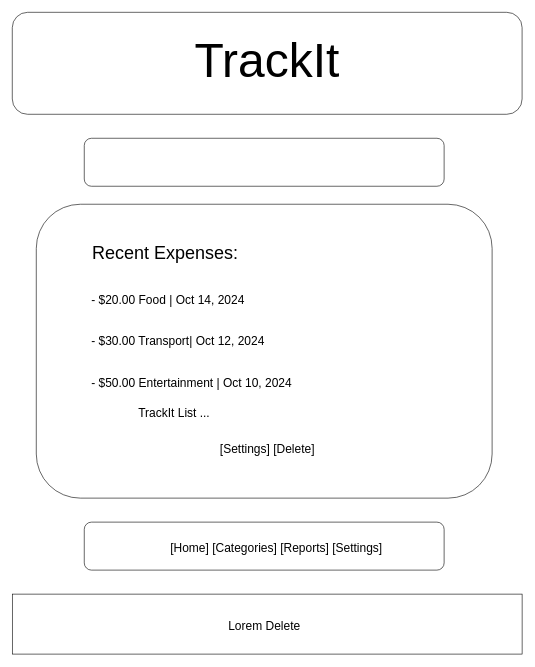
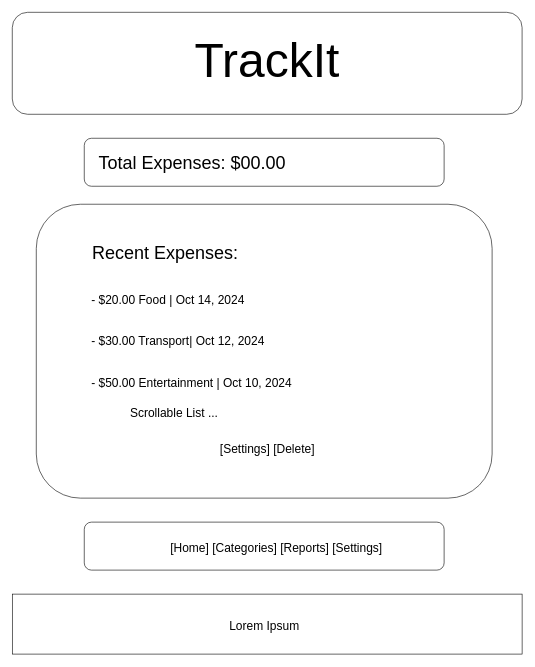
  <mxCell id="0" />
  <mxCell id="1" parent="0" />
  <mxCell id="2" value="" style="rounded=1;whiteSpace=wrap;html=1;" parent="1" vertex="1"><mxGeometry y="20" width="850" height="170" as="geometry" x="20" /></mxCell>
  <mxCell id="3" value="" style="rounded=1;whiteSpace=wrap;html=1;" parent="1" vertex="1"><mxGeometry x="140" y="230" width="600" height="80" as="geometry" /></mxCell>
  <mxCell id="4" value="" style="rounded=1;whiteSpace=wrap;html=1;" parent="1" vertex="1"><mxGeometry x="60" y="340" width="760" height="490" as="geometry" /></mxCell>
  <mxCell id="5" value="" style="rounded=1;whiteSpace=wrap;html=1;" parent="1" vertex="1"><mxGeometry x="140" y="870" width="600" height="80" as="geometry" /></mxCell>
  <mxCell id="6" value="" style="rounded=0;whiteSpace=wrap;html=1;" parent="1" vertex="1"><mxGeometry y="990" width="850" height="100" as="geometry" x="20" /></mxCell>
  <mxCell id="7" value="&lt;font style=&quot;font-size: 80px;&quot;&gt;TrackIt&lt;/font&gt;" style="text;strokeColor=none;align=center;fillColor=none;html=1;verticalAlign=middle;whiteSpace=wrap;rounded=0;" parent="1" vertex="1"><mxGeometry x="275" y="70" width="340" height="60" as="geometry" /></mxCell>
+ <mxCell id="8" value="&lt;font style=&quot;font-size: 30px;&quot;&gt;Total Expenses: $00.00&lt;/font&gt;" style="text;strokeColor=none;align=center;fillColor=none;html=1;verticalAlign=middle;whiteSpace=wrap;rounded=0;fontSize=30;" parent="1" vertex="1"><mxGeometry x="150" y="240" width="340" height="60" as="geometry" /></mxCell>
  <mxCell id="9" value="&lt;font style=&quot;font-size: 30px;&quot;&gt;Recent Expenses:&lt;/font&gt;&lt;span style=&quot;color: rgba(0, 0, 0, 0); font-family: monospace; font-size: 0px; text-align: start; text-wrap: nowrap;&quot;&gt;%3CmxGraphModel%3E%3Croot%3E%3CmxCell%20id%3D%220%22%2F%3E%3CmxCell%20id%3D%221%22%20parent%3D%220%22%2F%3E%3CmxCell%20id%3D%222%22%20value%3D%22%26lt%3Bfont%20style%3D%26quot%3Bfont-size%3A%2030px%3B%26quot%3B%26gt%3BTotal%20Expenses%3A%20%2400.00%26lt%3B%2Ffont%26gt%3B%22%20style%3D%22text%3BstrokeColor%3Dnone%3Balign%3Dcenter%3BfillColor%3Dnone%3Bhtml%3D1%3BverticalAlign%3Dmiddle%3BwhiteSpace%3Dwrap%3Brounded%3D0%3BfontSize%3D30%3B%22%20vertex%3D%221%22%20parent%3D%221%22%3E%3CmxGeometry%20x%3D%22130%22%20y%3D%22250%22%20width%3D%22340%22%20height%3D%2260%22%20as%3D%22geometry%22%2F%3E%3C%2FmxCell%3E%3C%2Froot%3E%3C%2FmxGraphModel%3E&lt;/span&gt;" style="text;strokeColor=none;align=center;fillColor=none;html=1;verticalAlign=middle;whiteSpace=wrap;rounded=0;fontSize=30;" parent="1" vertex="1"><mxGeometry x="105" y="390" width="340" height="60" as="geometry" /></mxCell>
  <mxCell id="10" value="&lt;span style=&quot;font-size: 20px;&quot;&gt;- $20.00 Food | Oct 14, 2024&amp;nbsp;&lt;/span&gt;&lt;span style=&quot;color: rgba(0, 0, 0, 0); font-family: monospace; font-size: 0px; text-wrap: nowrap;&quot;&gt;%3CmxGraphModel%3E%3Croot%3E%3CmxCell%20id%3D%220%22%2F%3E%3CmxCell%20id%3D%221%22%20parent%3D%220%22%2F%3E%3CmxCell%20id%3D%222%22%20value%3D%22%26lt%3Bfont%20style%3D%26quot%3Bfont-size%3A%2030px%3B%26quot%3B%26gt%3BRecent%20Expenses%3A%26lt%3B%2Ffont%26gt%3B%26lt%3Bspan%20style%3D%26quot%3Bcolor%3A%20rgba(0%2C%200%2C%200%2C%200)%3B%20font-family%3A%20monospace%3B%20font-size%3A%200px%3B%20text-align%3A%20start%3B%20text-wrap%3A%20nowrap%3B%26quot%3B%26gt%3B%253CmxGraphModel%253E%253Croot%253E%253CmxCell%2520id%253D%25220%2522%252F%253E%253CmxCell%2520id%253D%25221%2522%2520parent%253D%25220%2522%252F%253E%253CmxCell%2520id%253D%25222%2522%2520value%253D%2522%2526lt%253Bfont%2520style%253D%2526quot%253Bfont-size%253A%252030px%253B%2526quot%253B%2526gt%253BTotal%2520Expenses%253A%2520%252400.00%2526lt%253B%252Ffont%2526gt%253B%2522%2520style%253D%2522text%253BstrokeColor%253Dnone%253Balign%253Dcenter%253BfillColor%253Dnone%253Bhtml%253D1%253BverticalAlign%253Dmiddle%253BwhiteSpace%253Dwrap%253Brounded%253D0%253BfontSize%253D30%253B%2522%2520vertex%253D%25221%2522%2520parent%253D%25221%2522%253E%253CmxGeometry%2520x%253D%2522130%2522%2520y%253D%2522250%2522%2520width%253D%2522340%2522%2520height%253D%252260%2522%2520as%253D%2522geometry%2522%252F%253E%253C%252FmxCell%253E%253C%252Froot%253E%253C%252FmxGraphModel%253E%26lt%3B%2Fspan%26gt%3B%22%20style%3D%22text%3BstrokeColor%3Dnone%3Balign%3Dcenter%3BfillColor%3Dnone%3Bhtml%3D1%3BverticalAlign%3Dmiddle%3BwhiteSpace%3Dwrap%3Brounded%3D0%3BfontSize%3D30%3B%22%20vertex%3D%221%22%20parent%3D%221%22%3E%3CmxGeometry%20x%3D%2285%22%20y%3D%22400%22%20width%3D%22340%22%20height%3D%2260%22%20as%3D%22geometry%22%2F%3E%3C%2FmxCell%3E%3C%2Froot%3E%3C%2FmxGraphModel%3E&lt;/span&gt;" style="text;strokeColor=none;align=left;fillColor=none;html=1;verticalAlign=middle;whiteSpace=wrap;rounded=0;fontSize=30;" parent="1" vertex="1"><mxGeometry x="150" y="460" width="495" height="70" as="geometry" /></mxCell>
  <mxCell id="11" value="&lt;span style=&quot;font-size: 20px;&quot;&gt;- $30.00 Transport| Oct 12, 2024&lt;/span&gt;&lt;span style=&quot;color: rgba(0, 0, 0, 0); font-family: monospace; font-size: 0px; text-wrap: nowrap;&quot;&gt;%3CmxGraphModel%3E%3Croot%3E%3CmxCell%20id%3D%220%22%2F%3E%3CmxCell%20id%3D%221%22%20parent%3D%220%22%2F%3E%3CmxCell%20id%3D%222%22%20value%3D%22%26lt%3Bfont%20style%3D%26quot%3Bfont-size%3A%2030px%3B%26quot%3B%26gt%3BRecent%20Expenses%3A%26lt%3B%2Ffont%26gt%3B%26lt%3Bspan%20style%3D%26quot%3Bcolor%3A%20rgba(0%2C%200%2C%200%2C%200)%3B%20font-family%3A%20monospace%3B%20font-size%3A%200px%3B%20text-align%3A%20start%3B%20text-wrap%3A%20nowrap%3B%26quot%3B%26gt%3B%253CmxGraphModel%253E%253Croot%253E%253CmxCell%2520id%253D%25220%2522%252F%253E%253CmxCell%2520id%253D%25221%2522%2520parent%253D%25220%2522%252F%253E%253CmxCell%2520id%253D%25222%2522%2520value%253D%2522%2526lt%253Bfont%2520style%253D%2526quot%253Bfont-size%253A%252030px%253B%2526quot%253B%2526gt%253BTotal%2520Expenses%253A%2520%252400.00%2526lt%253B%252Ffont%2526gt%253B%2522%2520style%253D%2522text%253BstrokeColor%253Dnone%253Balign%253Dcenter%253BfillColor%253Dnone%253Bhtml%253D1%253BverticalAlign%253Dmiddle%253BwhiteSpace%253Dwrap%253Brounded%253D0%253BfontSize%253D30%253B%2522%2520vertex%253D%25221%2522%2520parent%253D%25221%2522%253E%253CmxGeometry%2520x%253D%2522130%2522%2520y%253D%2522250%2522%2520width%253D%2522340%2522%2520height%253D%252260%2522%2520as%253D%2522geometry%2522%252F%253E%253C%252FmxCell%253E%253C%252Froot%253E%253C%252FmxGraphModel%253E%26lt%3B%2Fspan%26gt%3B%22%20style%3D%22text%3BstrokeColor%3Dnone%3Balign%3Dcenter%3BfillColor%3Dnone%3Bhtml%3D1%3BverticalAlign%3Dmiddle%3BwhiteSpace%3Dwrap%3Brounded%3D0%3BfontSize%3D30%3B%22%20vertex%3D%221%22%20parent%3D%221%22%3E%3CmxGeometry%20x%3D%2285%22%20y%3D%22400%22%20width%3D%22340%22%20height%3D%2260%22%20as%3D%22geometry%22%2F%3E%3C%2FmxCell%3E%3C%2Froot%3E%3C%2FmxGraphModel%3E&lt;/span&gt;" style="text;strokeColor=none;align=left;fillColor=none;html=1;verticalAlign=middle;whiteSpace=wrap;rounded=0;fontSize=30;" parent="1" vertex="1"><mxGeometry x="150" y="530" width="495" height="70" as="geometry" /></mxCell>
  <mxCell id="12" value="&lt;span style=&quot;font-size: 20px;&quot;&gt;- $50.00 Entertainment | Oct 10, 2024&lt;/span&gt;&lt;span style=&quot;color: rgba(0, 0, 0, 0); font-family: monospace; font-size: 0px; text-wrap: nowrap;&quot;&gt;%3CmxGraphModel%3E%3Croot%3E%3CmxCell%20id%3D%220%22%2F%3E%3CmxCell%20id%3D%221%22%20parent%3D%220%22%2F%3E%3CmxCell%20id%3D%222%22%20value%3D%22%26lt%3Bfont%20style%3D%26quot%3Bfont-size%3A%2030px%3B%26quot%3B%26gt%3BRecent%20Expenses%3A%26lt%3B%2Ffont%26gt%3B%26lt%3Bspan%20style%3D%26quot%3Bcolor%3A%20rgba(0%2C%200%2C%200%2C%200)%3B%20font-family%3A%20monospace%3B%20font-size%3A%200px%3B%20text-align%3A%20start%3B%20text-wrap%3A%20nowrap%3B%26quot%3B%26gt%3B%253CmxGraphModel%253E%253Croot%253E%253CmxCell%2520id%253D%25220%2522%252F%253E%253CmxCell%2520id%253D%25221%2522%2520parent%253D%25220%2522%252F%253E%253CmxCell%2520id%253D%25222%2522%2520value%253D%2522%2526lt%253Bfont%2520style%253D%2526quot%253Bfont-size%253A%252030px%253B%2526quot%253B%2526gt%253BTotal%2520Expenses%253A%2520%252400.00%2526lt%253B%252Ffont%2526gt%253B%2522%2520style%253D%2522text%253BstrokeColor%253Dnone%253Balign%253Dcenter%253BfillColor%253Dnone%253Bhtml%253D1%253BverticalAlign%253Dmiddle%253BwhiteSpace%253Dwrap%253Brounded%253D0%253BfontSize%253D30%253B%2522%2520vertex%253D%25221%2522%2520parent%253D%25221%2522%253E%253CmxGeometry%2520x%253D%2522130%2522%2520y%253D%2522250%2522%2520width%253D%2522340%2522%2520height%253D%252260%2522%2520as%253D%2522geometry%2522%252F%253E%253C%252FmxCell%253E%253C%252Froot%253E%253C%252FmxGraphModel%253E%26lt%3B%2Fspan%26gt%3B%22%20style%3D%22text%3BstrokeColor%3Dnone%3Balign%3Dcenter%3BfillColor%3Dnone%3Bhtml%3D1%3BverticalAlign%3Dmiddle%3BwhiteSpace%3Dwrap%3Brounded%3D0%3BfontSize%3D30%3B%22%20vertex%3D%221%22%20parent%3D%221%22%3E%3CmxGeometry%20x%3D%2285%22%20y%3D%22400%22%20width%3D%22340%22%20height%3D%2260%22%20as%3D%22geometry%22%2F%3E%3C%2FmxCell%3E%3C%2Froot%3E%3C%2FmxGraphModel%3E&lt;/span&gt;" style="text;strokeColor=none;align=left;fillColor=none;html=1;verticalAlign=middle;whiteSpace=wrap;rounded=0;fontSize=30;" parent="1" vertex="1"><mxGeometry x="150" y="600" width="495" height="70" as="geometry" /></mxCell>
  <mxCell id="13" value="&lt;span style=&quot;font-size: 20px;&quot;&gt;[Settings]&lt;span style=&quot;white-space: pre;&quot;&gt;&#09;&lt;/span&gt;[Delete]&lt;/span&gt;" style="text;strokeColor=none;align=center;fillColor=none;html=1;verticalAlign=middle;whiteSpace=wrap;rounded=0;fontSize=30;" parent="1" vertex="1"><mxGeometry x="198" y="710" width="495" height="70" as="geometry" /></mxCell>
  <mxCell id="14" value="&lt;span style=&quot;font-size: 20px;&quot;&gt;[Home] [Categories]&amp;nbsp;&lt;/span&gt;&lt;span style=&quot;font-size: 20px;&quot;&gt;[Reports]&amp;nbsp;&lt;/span&gt;&lt;span style=&quot;font-size: 20px;&quot;&gt;[Settings]&lt;/span&gt;" style="text;strokeColor=none;align=center;fillColor=none;html=1;verticalAlign=middle;whiteSpace=wrap;rounded=0;fontSize=30;" parent="1" vertex="1"><mxGeometry x="212.5" y="875" width="495" height="70" as="geometry" /></mxCell>
- <mxCell id="15" value="&lt;span style=&quot;font-size: 20px;&quot;&gt;Lorem Delete&lt;/span&gt;" style="text;strokeColor=none;align=center;fillColor=none;html=1;verticalAlign=middle;whiteSpace=wrap;rounded=0;fontSize=30;" parent="1" vertex="1"><mxGeometry x="192.5" y="1005" width="495" height="70" as="geometry" /></mxCell>
- <mxCell id="16" value="&lt;span style=&quot;font-size: 20px;&quot;&gt;TrackIt List ...&lt;/span&gt;" style="text;strokeColor=none;align=center;fillColor=none;html=1;verticalAlign=middle;whiteSpace=wrap;rounded=0;fontSize=30;" parent="1" vertex="1"><mxGeometry x="150" y="650" width="280" height="70" as="geometry" /></mxCell>
+ <mxCell id="15" value="&lt;span style=&quot;font-size: 20px;&quot;&gt;Lorem Ipsum&lt;/span&gt;" style="text;strokeColor=none;align=center;fillColor=none;html=1;verticalAlign=middle;whiteSpace=wrap;rounded=0;fontSize=30;" parent="1" vertex="1"><mxGeometry x="192.5" y="1005" width="495" height="70" as="geometry" /></mxCell>
+ <mxCell id="16" value="&lt;span style=&quot;font-size: 20px;&quot;&gt;Scrollable List ...&lt;/span&gt;" style="text;strokeColor=none;align=center;fillColor=none;html=1;verticalAlign=middle;whiteSpace=wrap;rounded=0;fontSize=30;" parent="1" vertex="1"><mxGeometry x="150" y="650" width="280" height="70" as="geometry" /></mxCell>
